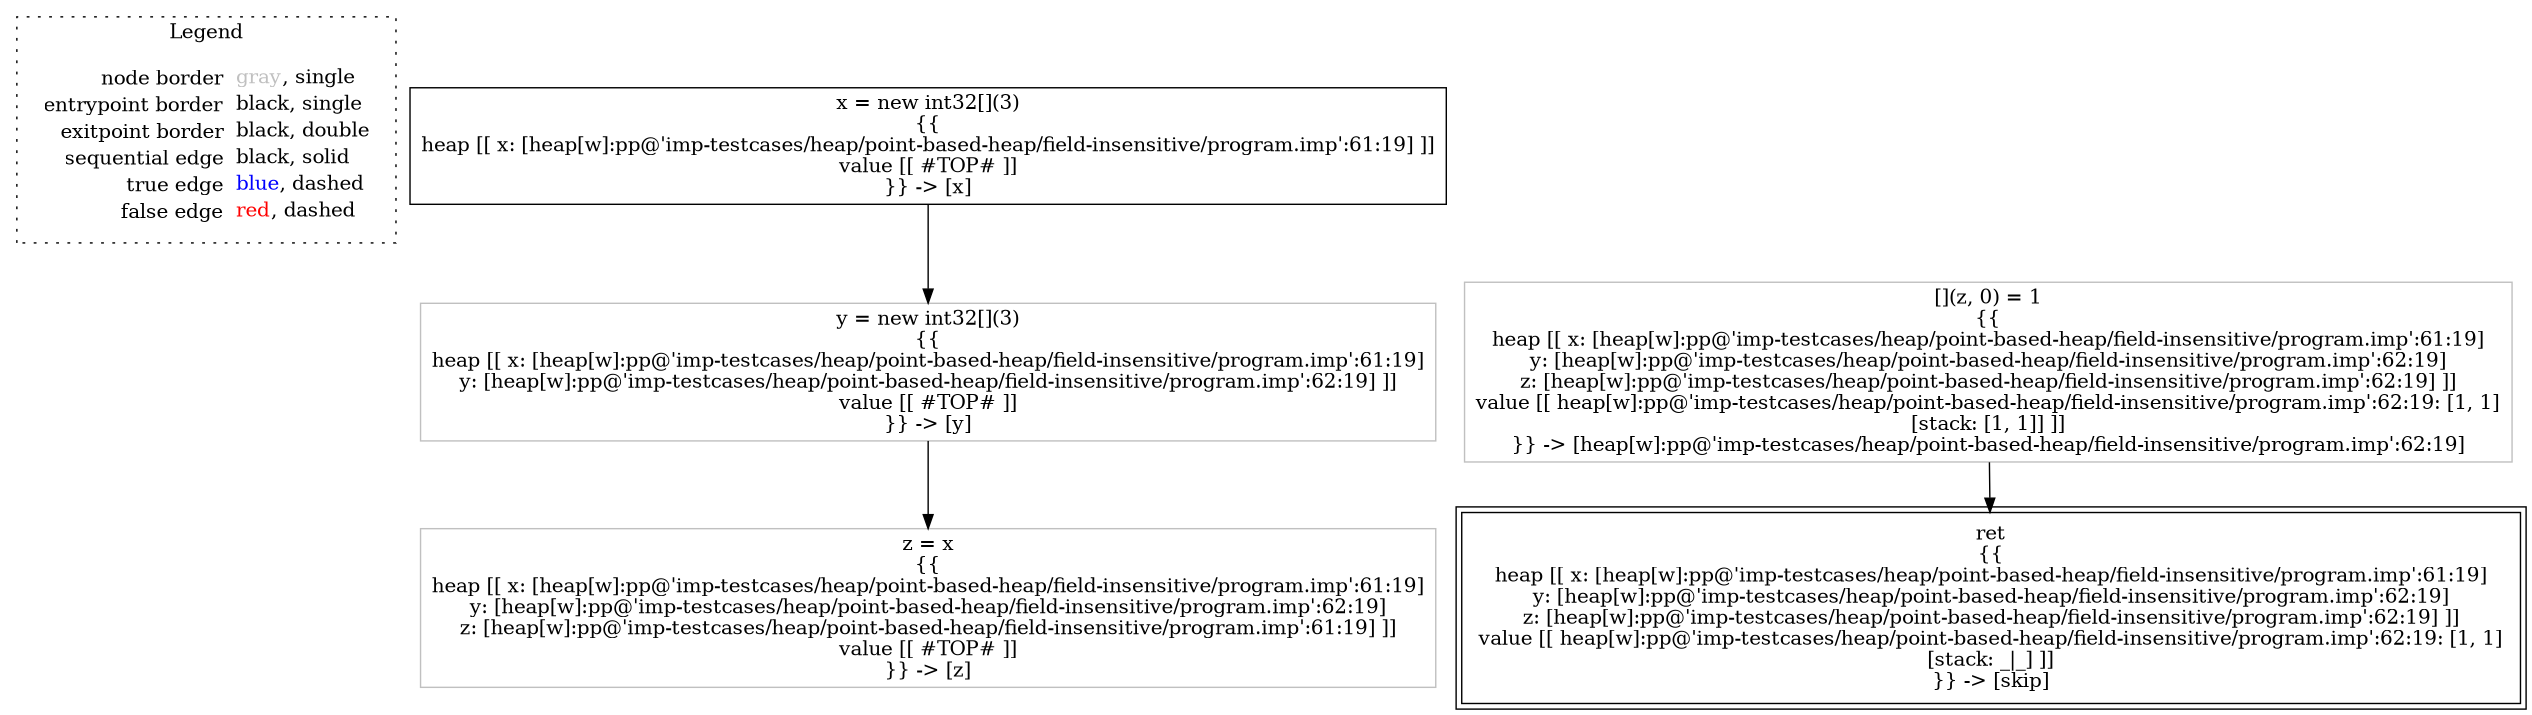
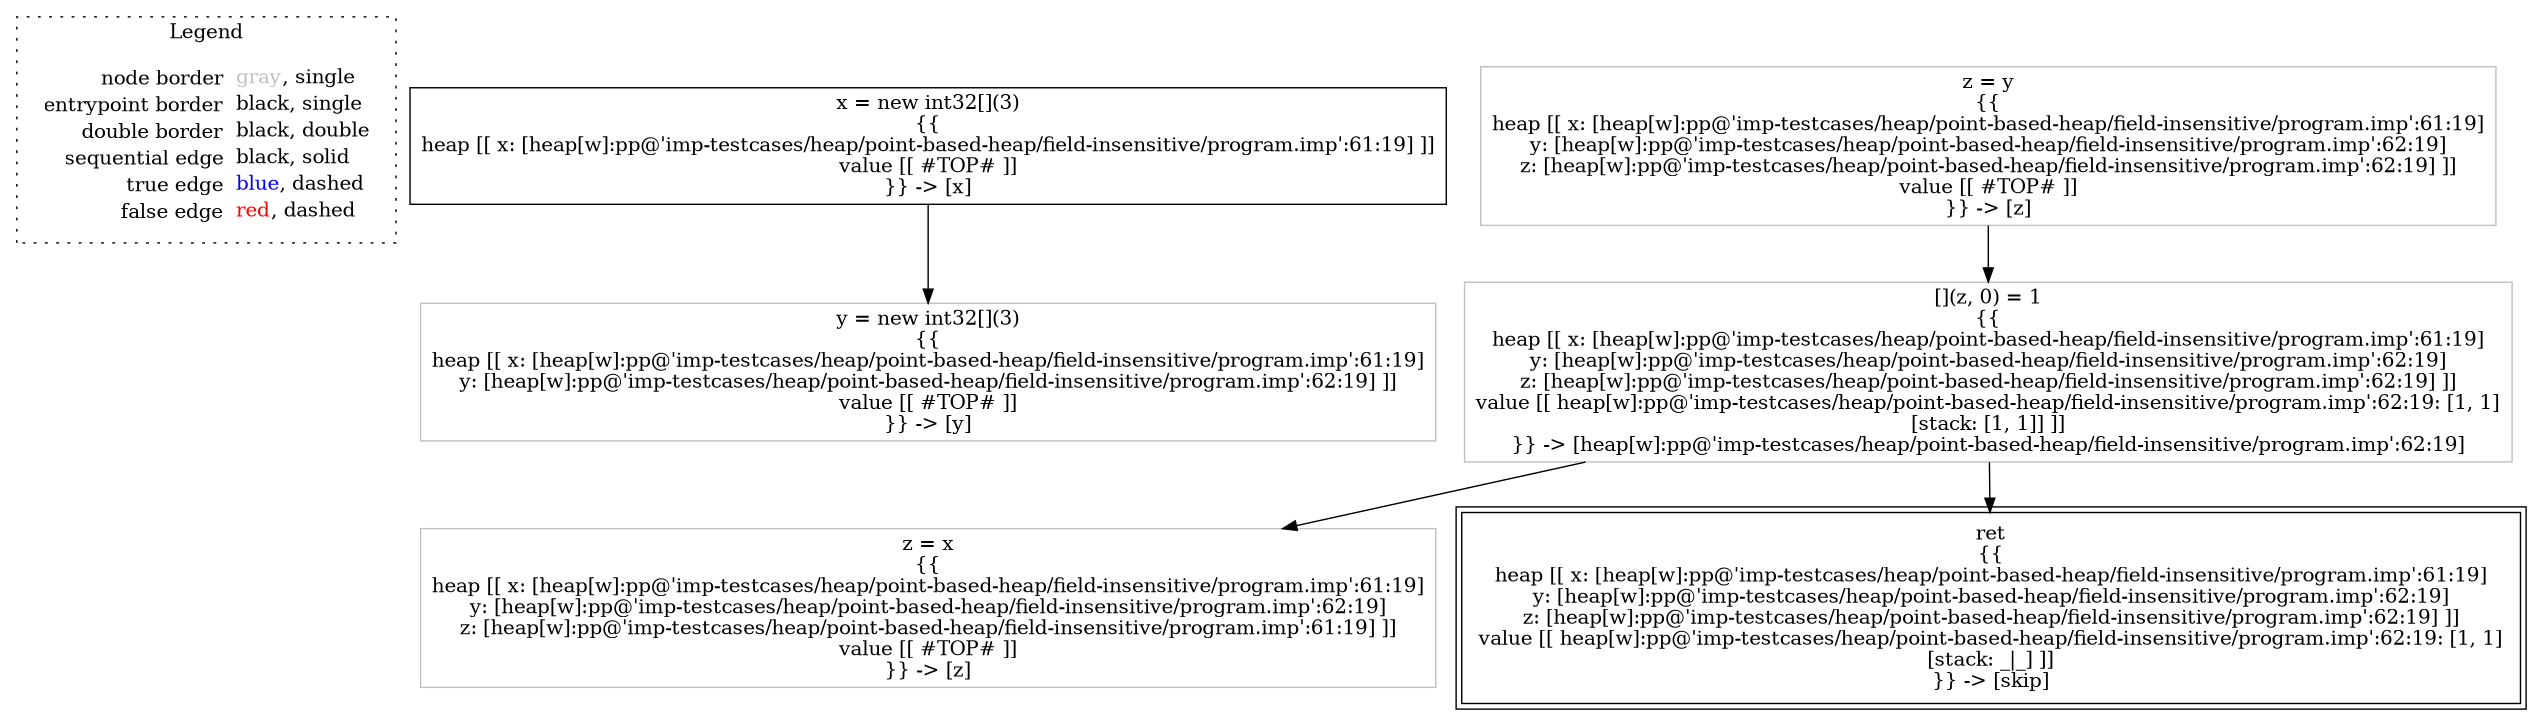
  digraph {
    node [shape=rect color=gray]
    edge [color=black]
-   n1 [label=<<table border="0" cellpadding="2" cellspacing="0" cellborder="0"><tr><td align="right">node border&nbsp;</td><td align="left"><font color="gray">gray</font>, single</td></tr><tr><td align="right">entrypoint border&nbsp;</td><td align="left"><font color="black">black</font>, single</td></tr><tr><td align="right">exitpoint border&nbsp;</td><td align="left"><font color="black">black</font>, double</td></tr><tr><td align="right">sequential edge&nbsp;</td><td align="left"><font color="black">black</font>, solid</td></tr><tr><td align="right">true edge&nbsp;</td><td align="left"><font color="blue">blue</font>, dashed</td></tr><tr><td align="right">false edge&nbsp;</td><td align="left"><font color="red">red</font>, dashed</td></tr></table>> shape=plaintext color=""]
+   n1 [label=<<table border="0" cellpadding="2" cellspacing="0" cellborder="0"><tr><td align="right">node border&nbsp;</td><td align="left"><font color="gray">gray</font>, single</td></tr><tr><td align="right">entrypoint border&nbsp;</td><td align="left"><font color="black">black</font>, single</td></tr><tr><td align="right">double border&nbsp;</td><td align="left"><font color="black">black</font>, double</td></tr><tr><td align="right">sequential edge&nbsp;</td><td align="left"><font color="black">black</font>, solid</td></tr><tr><td align="right">true edge&nbsp;</td><td align="left"><font color="blue">blue</font>, dashed</td></tr><tr><td align="right">false edge&nbsp;</td><td align="left"><font color="red">red</font>, dashed</td></tr></table>> shape=plaintext color=""]
    n2 [color=black label=<x = new int32[](3)<BR/>{{<BR/>heap [[ x: [heap[w]:pp@'imp-testcases/heap/point-based-heap/field-insensitive/program.imp':61:19] ]]<BR/>value [[ #TOP# ]]<BR/>}} -&gt; [x]>]
    n3 [label=<y = new int32[](3)<BR/>{{<BR/>heap [[ x: [heap[w]:pp@'imp-testcases/heap/point-based-heap/field-insensitive/program.imp':61:19]<BR/>y: [heap[w]:pp@'imp-testcases/heap/point-based-heap/field-insensitive/program.imp':62:19] ]]<BR/>value [[ #TOP# ]]<BR/>}} -&gt; [y]>]
    n4 [label=<z = x<BR/>{{<BR/>heap [[ x: [heap[w]:pp@'imp-testcases/heap/point-based-heap/field-insensitive/program.imp':61:19]<BR/>y: [heap[w]:pp@'imp-testcases/heap/point-based-heap/field-insensitive/program.imp':62:19]<BR/>z: [heap[w]:pp@'imp-testcases/heap/point-based-heap/field-insensitive/program.imp':61:19] ]]<BR/>value [[ #TOP# ]]<BR/>}} -&gt; [z]>]
    n5 [color=black label=<ret<BR/>{{<BR/>heap [[ x: [heap[w]:pp@'imp-testcases/heap/point-based-heap/field-insensitive/program.imp':61:19]<BR/>y: [heap[w]:pp@'imp-testcases/heap/point-based-heap/field-insensitive/program.imp':62:19]<BR/>z: [heap[w]:pp@'imp-testcases/heap/point-based-heap/field-insensitive/program.imp':62:19] ]]<BR/>value [[ heap[w]:pp@'imp-testcases/heap/point-based-heap/field-insensitive/program.imp':62:19: [1, 1]<BR/>[stack: _|_] ]]<BR/>}} -&gt; [skip]> peripheries=2]
    n6 [label=<[](z, 0) = 1<BR/>{{<BR/>heap [[ x: [heap[w]:pp@'imp-testcases/heap/point-based-heap/field-insensitive/program.imp':61:19]<BR/>y: [heap[w]:pp@'imp-testcases/heap/point-based-heap/field-insensitive/program.imp':62:19]<BR/>z: [heap[w]:pp@'imp-testcases/heap/point-based-heap/field-insensitive/program.imp':62:19] ]]<BR/>value [[ heap[w]:pp@'imp-testcases/heap/point-based-heap/field-insensitive/program.imp':62:19: [1, 1]<BR/>[stack: [1, 1]] ]]<BR/>}} -&gt; [heap[w]:pp@'imp-testcases/heap/point-based-heap/field-insensitive/program.imp':62:19]>]
+   n7 [label=<z = y<BR/>{{<BR/>heap [[ x: [heap[w]:pp@'imp-testcases/heap/point-based-heap/field-insensitive/program.imp':61:19]<BR/>y: [heap[w]:pp@'imp-testcases/heap/point-based-heap/field-insensitive/program.imp':62:19]<BR/>z: [heap[w]:pp@'imp-testcases/heap/point-based-heap/field-insensitive/program.imp':62:19] ]]<BR/>value [[ #TOP# ]]<BR/>}} -&gt; [z]>]
    subgraph cluster_1 {
      label=Legend
      style=dotted
      n1
    }
    n2 -> n3
-   n3 -> n4
+   n6 -> n4
    n6 -> n5
+   n7 -> n6
  }
